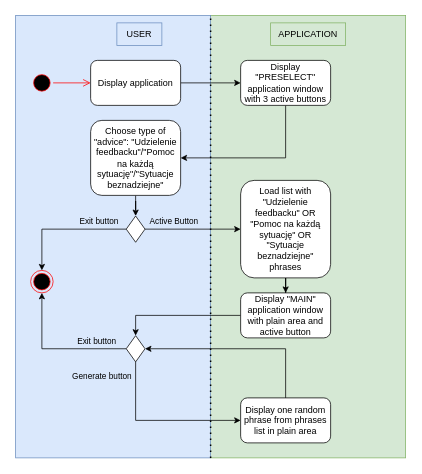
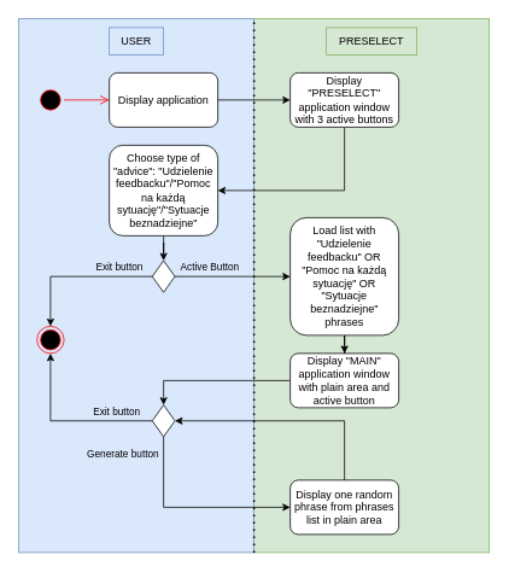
  <mxCell id="0" />
  <mxCell id="1" parent="0" />
  <mxCell id="2" value="" style="rounded=0;whiteSpace=wrap;html=1;fillColor=#d5e8d4;strokeColor=#82b366;" parent="1" vertex="1"><mxGeometry x="280" y="20" width="260" height="590" as="geometry" /></mxCell>
  <mxCell id="3" value="" style="rounded=0;whiteSpace=wrap;html=1;fillColor=#dae8fc;strokeColor=#6c8ebf;" parent="1" vertex="1"><mxGeometry x="20" y="20" width="260" height="590" as="geometry" /></mxCell>
  <mxCell id="4" value="" style="ellipse;html=1;shape=startState;fillColor=#000000;strokeColor=#ff0000;" parent="1" vertex="1"><mxGeometry x="40" y="95" width="30" height="30" as="geometry" /></mxCell>
  <mxCell id="5" value="" style="edgeStyle=orthogonalEdgeStyle;html=1;verticalAlign=bottom;endArrow=open;endSize=8;strokeColor=#ff0000;rounded=0;exitX=1;exitY=0.5;exitDx=0;exitDy=0;entryX=0;entryY=0.5;entryDx=0;entryDy=0;" parent="1" source="4" target="7" edge="1"><mxGeometry relative="1" as="geometry"><mxPoint x="180" y="80" as="targetPoint" /><mxPoint x="180" y="40" as="sourcePoint" /></mxGeometry></mxCell>
  <mxCell id="6" value="" style="edgeStyle=orthogonalEdgeStyle;rounded=0;orthogonalLoop=1;jettySize=auto;html=1;" parent="1" source="7" target="18" edge="1"><mxGeometry relative="1" as="geometry" /></mxCell>
  <mxCell id="7" value="Display application" style="rounded=1;whiteSpace=wrap;html=1;" parent="1" vertex="1"><mxGeometry x="120" y="80" width="120" height="60" as="geometry" /></mxCell>
  <mxCell id="8" style="edgeStyle=orthogonalEdgeStyle;rounded=0;orthogonalLoop=1;jettySize=auto;html=1;entryX=0.5;entryY=0;entryDx=0;entryDy=0;" parent="1" source="9" target="26" edge="1"><mxGeometry relative="1" as="geometry" /></mxCell>
  <mxCell id="9" value="Choose type of &quot;advice&quot;: &quot;Udzielenie feedbacku&quot;/&quot;Pomoc na każdą sytuację&quot;/&quot;Sytuacje beznadziejne&quot;" style="rounded=1;whiteSpace=wrap;html=1;" parent="1" vertex="1"><mxGeometry x="120" y="160" width="120" height="100" as="geometry" /></mxCell>
  <mxCell id="10" value="" style="edgeStyle=orthogonalEdgeStyle;rounded=0;orthogonalLoop=1;jettySize=auto;html=1;" parent="1" source="11" target="16" edge="1"><mxGeometry relative="1" as="geometry" /></mxCell>
  <mxCell id="11" value="Load list with &quot;Udzielenie feedbacku&quot; OR &quot;Pomoc na każdą sytuację&quot; OR &quot;Sytuacje beznadziejne&quot; phrases" style="rounded=1;whiteSpace=wrap;html=1;" parent="1" vertex="1"><mxGeometry x="320" y="240" width="120" height="130" as="geometry" /></mxCell>
  <mxCell id="12" value="" style="endArrow=none;dashed=1;html=1;dashPattern=1 3;strokeWidth=2;rounded=0;exitX=1;exitY=1;exitDx=0;exitDy=0;" parent="1" source="3" edge="1"><mxGeometry width="50" height="50" relative="1" as="geometry"><mxPoint x="280" y="590" as="sourcePoint" /><mxPoint x="280" y="20" as="targetPoint" /></mxGeometry></mxCell>
- <mxCell id="13" value="USER" style="text;html=1;align=center;verticalAlign=middle;whiteSpace=wrap;rounded=0;fillColor=#dae8fc;strokeColor=#6c8ebf;" parent="1" vertex="1"><mxGeometry x="155" y="30" width="60" height="30" as="geometry" /></mxCell>
- <mxCell id="14" value="APPLICATION" style="text;html=1;align=center;verticalAlign=middle;whiteSpace=wrap;rounded=0;fillColor=#d5e8d4;strokeColor=#82b366;" parent="1" vertex="1"><mxGeometry x="360" y="30" width="100" height="30" as="geometry" /></mxCell>
+ <mxCell id="13" value="USER" style="text;html=1;align=center;verticalAlign=middle;whiteSpace=wrap;rounded=0;fillColor=#dae8fc;strokeColor=#6c8ebf;" parent="1" vertex="1"><mxGeometry x="120" y="30" width="60" height="30" as="geometry" /></mxCell>
+ <mxCell id="14" value="PRESELECT" style="text;html=1;align=center;verticalAlign=middle;whiteSpace=wrap;rounded=0;fillColor=#d5e8d4;strokeColor=#82b366;" parent="1" vertex="1"><mxGeometry x="360" y="30" width="100" height="30" as="geometry" /></mxCell>
  <mxCell id="15" style="edgeStyle=orthogonalEdgeStyle;rounded=0;orthogonalLoop=1;jettySize=auto;html=1;entryX=0.5;entryY=0;entryDx=0;entryDy=0;" parent="1" source="16" target="31" edge="1"><mxGeometry relative="1" as="geometry"><mxPoint x="180" y="400" as="targetPoint" /></mxGeometry></mxCell>
  <mxCell id="16" value="Display &quot;MAIN&quot; application window with plain area and active button" style="rounded=1;whiteSpace=wrap;html=1;" parent="1" vertex="1"><mxGeometry x="320" y="390" width="120" height="60" as="geometry" /></mxCell>
  <mxCell id="17" style="edgeStyle=orthogonalEdgeStyle;rounded=0;orthogonalLoop=1;jettySize=auto;html=1;entryX=1;entryY=0.5;entryDx=0;entryDy=0;" parent="1" source="18" target="9" edge="1"><mxGeometry relative="1" as="geometry"><Array as="points"><mxPoint x="380" y="210" /></Array></mxGeometry></mxCell>
  <mxCell id="18" value="Display &quot;PRESELECT&quot; application window with 3 active buttons" style="rounded=1;whiteSpace=wrap;html=1;" parent="1" vertex="1"><mxGeometry x="320" y="80" width="120" height="60" as="geometry" /></mxCell>
  <mxCell id="19" style="edgeStyle=orthogonalEdgeStyle;rounded=0;orthogonalLoop=1;jettySize=auto;html=1;entryX=1;entryY=0.5;entryDx=0;entryDy=0;" parent="1" source="20" target="31" edge="1"><mxGeometry relative="1" as="geometry"><Array as="points"><mxPoint x="380" y="465" /></Array></mxGeometry></mxCell>
  <mxCell id="20" value="Display one random phrase from phrases list in plain area" style="rounded=1;whiteSpace=wrap;html=1;" parent="1" vertex="1"><mxGeometry x="320" y="530" width="120" height="60" as="geometry" /></mxCell>
  <mxCell id="21" value="" style="ellipse;html=1;shape=endState;fillColor=#000000;strokeColor=#ff0000;" parent="1" vertex="1"><mxGeometry x="40" y="360" width="30" height="30" as="geometry" /></mxCell>
  <mxCell id="22" style="edgeStyle=orthogonalEdgeStyle;rounded=0;orthogonalLoop=1;jettySize=auto;html=1;entryX=0;entryY=0.5;entryDx=0;entryDy=0;" parent="1" source="26" target="11" edge="1"><mxGeometry relative="1" as="geometry" /></mxCell>
  <mxCell id="23" value="Active Button" style="edgeLabel;html=1;align=center;verticalAlign=middle;resizable=0;points=[];labelBackgroundColor=none;" parent="22" vertex="1" connectable="0"><mxGeometry x="-0.462" y="1" relative="1" as="geometry"><mxPoint x="4" y="-11" as="offset" /></mxGeometry></mxCell>
  <mxCell id="24" style="edgeStyle=orthogonalEdgeStyle;rounded=0;orthogonalLoop=1;jettySize=auto;html=1;entryX=0.5;entryY=0;entryDx=0;entryDy=0;" parent="1" source="26" target="21" edge="1"><mxGeometry relative="1" as="geometry" /></mxCell>
  <mxCell id="25" value="Exit button" style="edgeLabel;html=1;align=center;verticalAlign=middle;resizable=0;points=[];labelBackgroundColor=none;" parent="24" vertex="1" connectable="0"><mxGeometry x="-0.49" y="-1" relative="1" as="geometry"><mxPoint x="6" y="-10" as="offset" /></mxGeometry></mxCell>
  <mxCell id="26" value="" style="rhombus;whiteSpace=wrap;html=1;" parent="1" vertex="1"><mxGeometry x="167.5" y="287.5" width="25" height="35" as="geometry" /></mxCell>
  <mxCell id="27" style="edgeStyle=orthogonalEdgeStyle;rounded=0;orthogonalLoop=1;jettySize=auto;html=1;entryX=0;entryY=0.5;entryDx=0;entryDy=0;" parent="1" source="31" target="20" edge="1"><mxGeometry relative="1" as="geometry"><Array as="points"><mxPoint x="180" y="560" /></Array></mxGeometry></mxCell>
  <mxCell id="28" value="Generate button" style="edgeLabel;html=1;align=center;verticalAlign=middle;resizable=0;points=[];labelBackgroundColor=none;" parent="27" vertex="1" connectable="0"><mxGeometry x="-0.12" y="-3" relative="1" as="geometry"><mxPoint x="-64" y="-63" as="offset" /></mxGeometry></mxCell>
  <mxCell id="29" style="edgeStyle=orthogonalEdgeStyle;rounded=0;orthogonalLoop=1;jettySize=auto;html=1;entryX=0.5;entryY=1;entryDx=0;entryDy=0;" parent="1" source="31" target="21" edge="1"><mxGeometry relative="1" as="geometry" /></mxCell>
  <mxCell id="30" value="Exit button" style="edgeLabel;html=1;align=center;verticalAlign=middle;resizable=0;points=[];labelBackgroundColor=none;" parent="29" vertex="1" connectable="0"><mxGeometry x="-0.575" y="1" relative="1" as="geometry"><mxPoint y="-11" as="offset" /></mxGeometry></mxCell>
  <mxCell id="31" value="" style="rhombus;whiteSpace=wrap;html=1;" parent="1" vertex="1"><mxGeometry x="167.5" y="447" width="25" height="35" as="geometry" /></mxCell>
